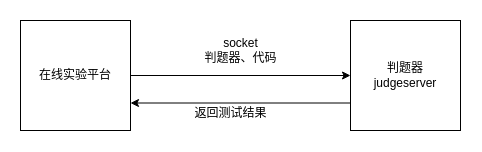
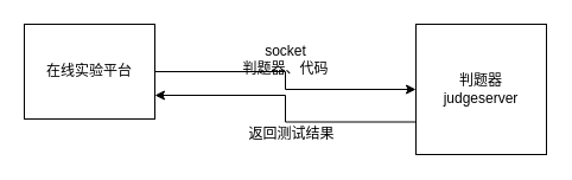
  <mxCell id="0" />
  <mxCell id="1" parent="0" />
  <mxCell id="2" style="edgeStyle=orthogonalEdgeStyle;rounded=0;orthogonalLoop=1;jettySize=auto;html=1;exitX=1;exitY=0.5;exitDx=0;exitDy=0;entryX=0;entryY=0.5;entryDx=0;entryDy=0;" edge="1" parent="1" source="3" target="5"><mxGeometry relative="1" as="geometry" /></mxCell>
- <mxCell id="3" value="在线实验平台" style="whiteSpace=wrap;html=1;aspect=fixed;" vertex="1" parent="1"><mxGeometry x="20" y="20" width="110" height="110" as="geometry" /></mxCell>
+ <mxCell id="3" value="在线实验平台" style="whiteSpace=wrap;html=1;aspect=fixed;" vertex="1" parent="1"><mxGeometry x="20" y="20" width="110" height="80" as="geometry" /></mxCell>
  <mxCell id="4" style="edgeStyle=orthogonalEdgeStyle;rounded=0;orthogonalLoop=1;jettySize=auto;html=1;exitX=0;exitY=0.75;exitDx=0;exitDy=0;entryX=1;entryY=0.75;entryDx=0;entryDy=0;" edge="1" parent="1" source="5" target="3"><mxGeometry relative="1" as="geometry" /></mxCell>
  <mxCell id="5" value="判题器&lt;br&gt;judgeserver" style="whiteSpace=wrap;html=1;aspect=fixed;" vertex="1" parent="1"><mxGeometry x="350" y="20" width="110" height="110" as="geometry" /></mxCell>
  <mxCell id="6" value="socket&lt;br&gt;判题器、代码" style="text;html=1;align=center;verticalAlign=middle;resizable=0;points=[];autosize=1;strokeColor=none;fillColor=none;" vertex="1" parent="1"><mxGeometry x="175" y="30" width="130" height="40" as="geometry" /></mxCell>
- <mxCell id="7" value="返回测试结果" style="text;html=1;align=center;verticalAlign=middle;resizable=0;points=[];autosize=1;strokeColor=none;fillColor=none;" vertex="1" parent="1"><mxGeometry x="180" y="98" width="100" height="30" as="geometry" /></mxCell>
+ <mxCell id="7" value="返回测试结果" style="text;html=1;align=center;verticalAlign=middle;resizable=0;points=[];autosize=1;strokeColor=none;fillColor=none;" vertex="1" parent="1"><mxGeometry x="195" y="98" width="100" height="30" as="geometry" /></mxCell>
